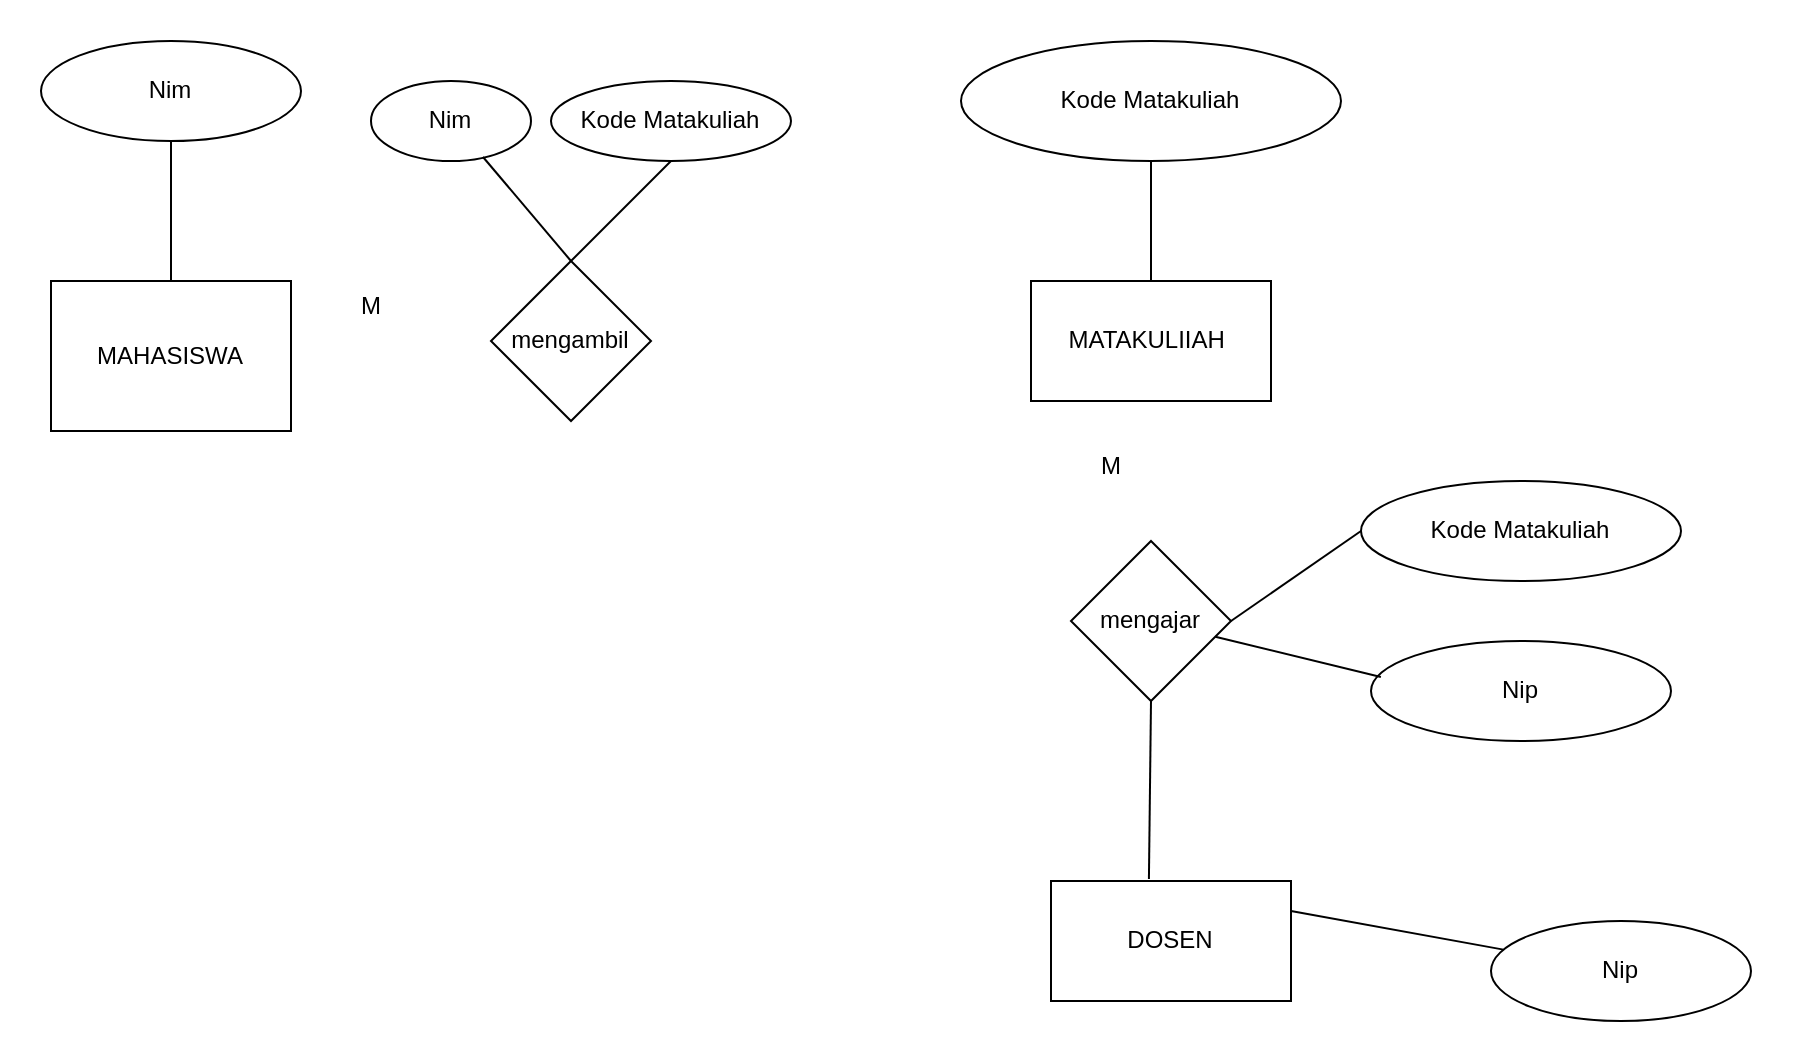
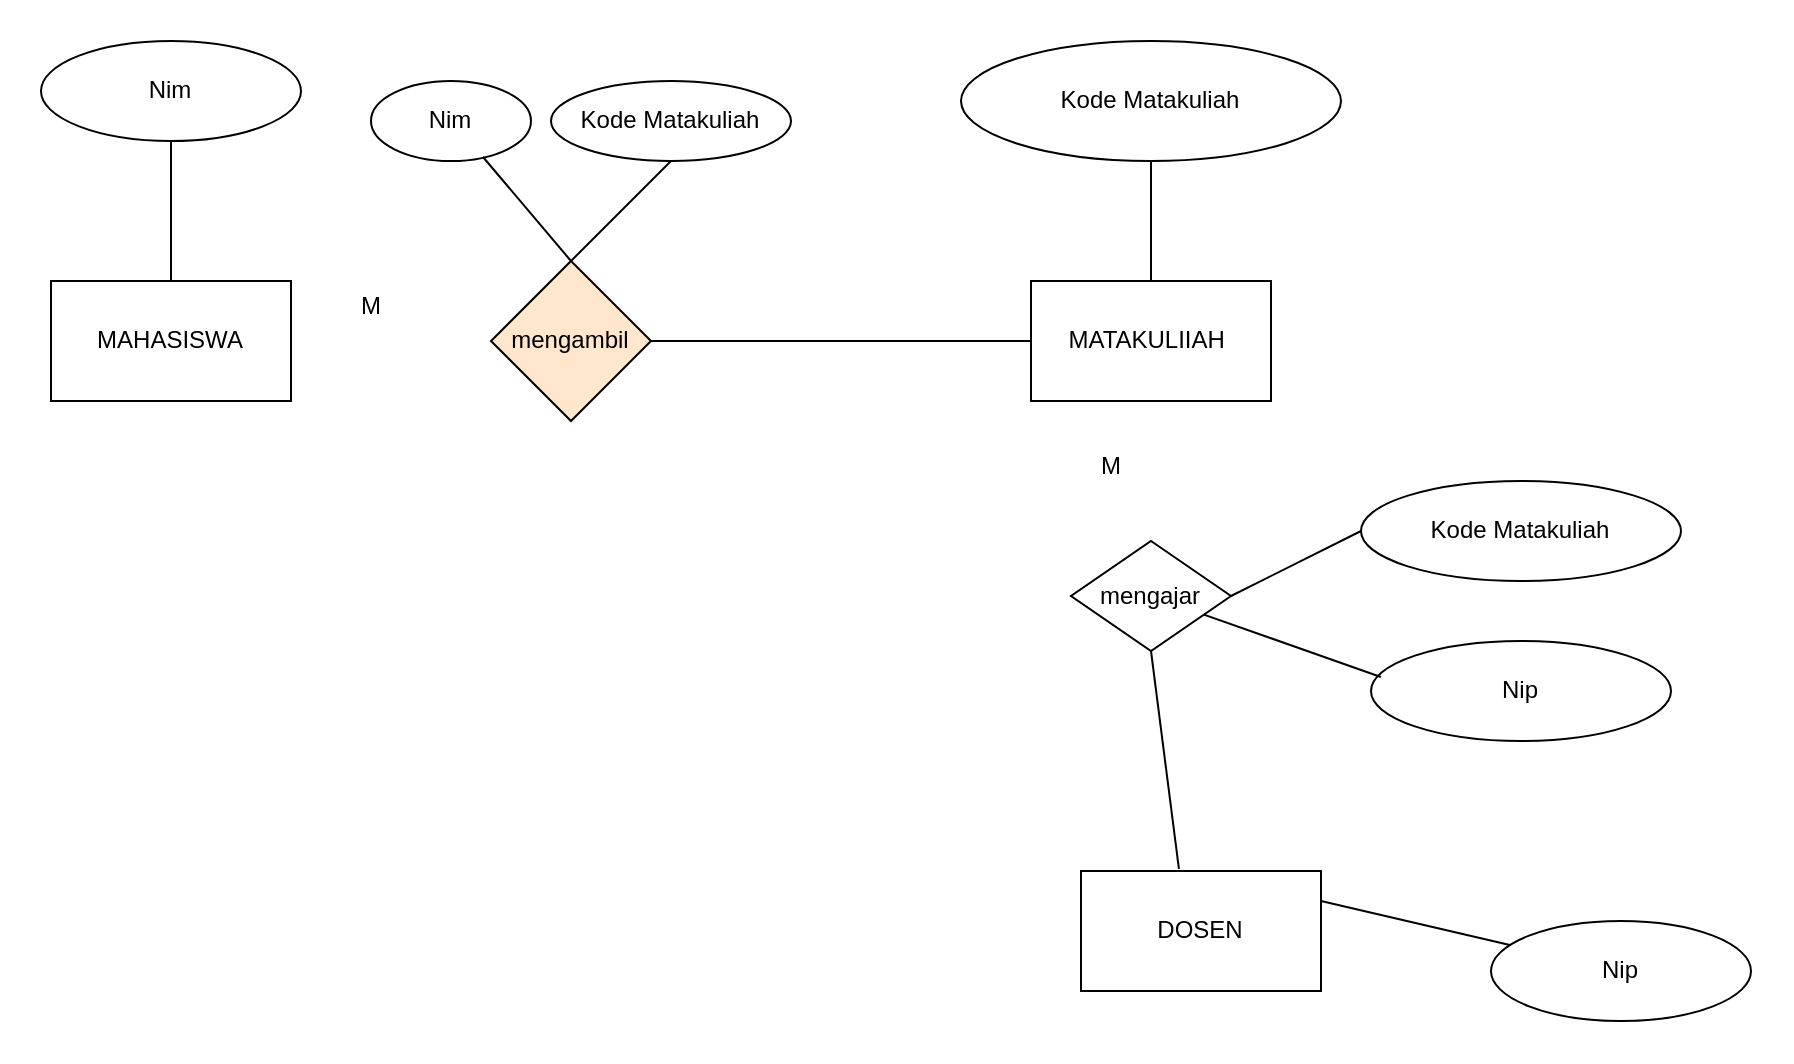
  <mxCell id="0" />
  <mxCell id="1" parent="0" />
- <mxCell id="2" value="MAHASISWA" style="rounded=0;whiteSpace=wrap;html=1;" vertex="1" parent="1"><mxGeometry x="25" y="140" width="120" height="75" as="geometry" /></mxCell>
+ <mxCell id="2" value="MAHASISWA" style="rounded=0;whiteSpace=wrap;html=1;" vertex="1" parent="1"><mxGeometry x="25" y="140" width="120" height="60" as="geometry" /></mxCell>
  <mxCell id="3" value="MATAKULIIAH&amp;nbsp;" style="rounded=0;whiteSpace=wrap;html=1;" vertex="1" parent="1"><mxGeometry x="515" y="140" width="120" height="60" as="geometry" /></mxCell>
- <mxCell id="4" value="DOSEN" style="rounded=0;whiteSpace=wrap;html=1;" vertex="1" parent="1"><mxGeometry x="525" y="440" width="120" height="60" as="geometry" /></mxCell>
+ <mxCell id="4" value="DOSEN" style="rounded=0;whiteSpace=wrap;html=1;" vertex="1" parent="1"><mxGeometry x="540" y="435" width="120" height="60" as="geometry" /></mxCell>
  <mxCell id="5" value="Nim" style="ellipse;whiteSpace=wrap;html=1;rounded=0;" vertex="1" parent="1"><mxGeometry x="20" width="130" height="50" as="geometry" y="20" /></mxCell>
- <mxCell id="6" value="mengambil" style="rhombus;whiteSpace=wrap;html=1;rounded=0;" vertex="1" parent="1"><mxGeometry x="245" y="130" width="80" height="80" as="geometry" /></mxCell>
+ <mxCell id="6" value="mengambil" style="rhombus;whiteSpace=wrap;html=1;rounded=0;fillColor=#ffe6cc;" vertex="1" parent="1"><mxGeometry x="245" y="130" width="80" height="80" as="geometry" /></mxCell>
  <mxCell id="7" value="Kode Matakuliah" style="ellipse;whiteSpace=wrap;html=1;rounded=0;" vertex="1" parent="1"><mxGeometry x="480" width="190" height="60" as="geometry" y="20" /></mxCell>
- <mxCell id="8" value="mengajar" style="rhombus;whiteSpace=wrap;html=1;rounded=0;" vertex="1" parent="1"><mxGeometry x="535" y="270" width="80" height="80" as="geometry" /></mxCell>
+ <mxCell id="8" value="mengajar" style="rhombus;whiteSpace=wrap;html=1;rounded=0;" vertex="1" parent="1"><mxGeometry x="535" y="270" width="80" height="55" as="geometry" /></mxCell>
  <mxCell id="9" value="Nip" style="ellipse;whiteSpace=wrap;html=1;rounded=0;" vertex="1" parent="1"><mxGeometry x="745" y="460" width="130" height="50" as="geometry" /></mxCell>
  <mxCell id="10" value="Nim" style="ellipse;whiteSpace=wrap;html=1;rounded=0;" vertex="1" parent="1"><mxGeometry x="185" y="40" width="80" height="40" as="geometry" /></mxCell>
  <mxCell id="11" value="Kode Matakuliah" style="ellipse;whiteSpace=wrap;html=1;" vertex="1" parent="1"><mxGeometry x="275" y="40" width="120" height="40" as="geometry" /></mxCell>
  <mxCell id="12" value="Kode Matakuliah" style="ellipse;whiteSpace=wrap;html=1;rounded=0;" vertex="1" parent="1"><mxGeometry x="680" y="240" width="160" height="50" as="geometry" /></mxCell>
  <mxCell id="13" value="Nip" style="ellipse;whiteSpace=wrap;html=1;rounded=0;" vertex="1" parent="1"><mxGeometry x="685" y="320" width="150" height="50" as="geometry" /></mxCell>
  <mxCell id="14" value="" style="endArrow=none;html=1;rounded=0;exitX=0.5;exitY=0;exitDx=0;exitDy=0;entryX=0.5;entryY=1;entryDx=0;entryDy=0;" edge="1" parent="1" source="2" target="5"><mxGeometry width="50" height="50" relative="1" as="geometry"><mxPoint x="365" y="380" as="sourcePoint" /><mxPoint x="415" y="330" as="targetPoint" /><Array as="points" /></mxGeometry></mxCell>
  <mxCell id="15" value="" style="endArrow=none;html=1;rounded=0;" edge="1" parent="1"><mxGeometry width="50" height="50" relative="1" as="geometry"><mxPoint x="285" y="130" as="sourcePoint" /><mxPoint x="335" y="80" as="targetPoint" /></mxGeometry></mxCell>
  <mxCell id="16" value="" style="endArrow=none;html=1;rounded=0;entryX=0.7;entryY=0.95;entryDx=0;entryDy=0;entryPerimeter=0;" edge="1" parent="1" target="10"><mxGeometry width="50" height="50" relative="1" as="geometry"><mxPoint x="285" y="130" as="sourcePoint" /><mxPoint x="275" y="80" as="targetPoint" /></mxGeometry></mxCell>
  <mxCell id="17" value="" style="endArrow=none;html=1;rounded=0;entryX=0.5;entryY=1;entryDx=0;entryDy=0;exitX=0.5;exitY=0;exitDx=0;exitDy=0;" edge="1" parent="1" source="3" target="7"><mxGeometry width="50" height="50" relative="1" as="geometry"><mxPoint x="555" y="140" as="sourcePoint" /><mxPoint x="605" y="90" as="targetPoint" /></mxGeometry></mxCell>
+ <mxCell id="18" value="" style="endArrow=none;html=1;rounded=0;exitX=1;exitY=0.5;exitDx=0;exitDy=0;entryX=0;entryY=0.5;entryDx=0;entryDy=0;" edge="1" parent="1" source="6" target="3"><mxGeometry width="50" height="50" relative="1" as="geometry"><mxPoint x="385" y="190" as="sourcePoint" /><mxPoint x="435" y="140" as="targetPoint" /></mxGeometry></mxCell>
  <mxCell id="19" value="" style="endArrow=none;html=1;rounded=0;exitX=1;exitY=0.5;exitDx=0;exitDy=0;entryX=0;entryY=0.5;entryDx=0;entryDy=0;" edge="1" parent="1" source="8" target="12"><mxGeometry width="50" height="50" relative="1" as="geometry"><mxPoint x="625" y="310" as="sourcePoint" /><mxPoint x="675" y="260" as="targetPoint" /></mxGeometry></mxCell>
  <mxCell id="20" value="" style="endArrow=none;html=1;rounded=0;entryX=0.033;entryY=0.36;entryDx=0;entryDy=0;entryPerimeter=0;" edge="1" parent="1" source="8" target="13"><mxGeometry width="50" height="50" relative="1" as="geometry"><mxPoint x="645" y="380" as="sourcePoint" /><mxPoint x="695" y="330" as="targetPoint" /></mxGeometry></mxCell>
  <mxCell id="21" value="" style="endArrow=none;html=1;rounded=0;entryX=0.5;entryY=1;entryDx=0;entryDy=0;exitX=0.408;exitY=-0.017;exitDx=0;exitDy=0;exitPerimeter=0;" edge="1" parent="1" source="4" target="8"><mxGeometry width="50" height="50" relative="1" as="geometry"><mxPoint x="575" y="430" as="sourcePoint" /><mxPoint x="595" y="360" as="targetPoint" /></mxGeometry></mxCell>
  <mxCell id="22" value="" style="endArrow=none;html=1;rounded=0;exitX=1;exitY=0.25;exitDx=0;exitDy=0;" edge="1" parent="1" source="4" target="9"><mxGeometry width="50" height="50" relative="1" as="geometry"><mxPoint x="625" y="520" as="sourcePoint" /><mxPoint x="675" y="470" as="targetPoint" /></mxGeometry></mxCell>
  <mxCell id="23" value="M" style="text;html=1;align=center;verticalAlign=middle;resizable=0;points=[];autosize=1;strokeColor=none;fillColor=none;" vertex="1" parent="1"><mxGeometry x="170" y="138" width="30" height="30" as="geometry" /></mxCell>
  <mxCell id="24" value="M" style="text;html=1;align=center;verticalAlign=middle;resizable=0;points=[];autosize=1;strokeColor=none;fillColor=none;" vertex="1" parent="1"><mxGeometry x="540" y="218" width="30" height="30" as="geometry" /></mxCell>
